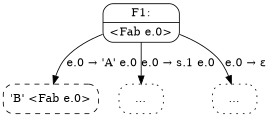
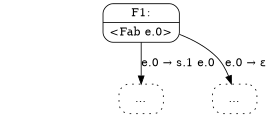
  digraph {
    node [shape=box style="rounded,dotted"]
    n1 [label="{F1:|\<Fab e.0\>}" shape=record style=rounded]
-   n2 [label="'B' <Fab e.0>" style="rounded,dashed"]
    n3 [label="…"]
    n4 [label="…"]
-   n1 -> n2 [label="e.0 → 'A' e.0"]
    n1 -> n3 [label="e.0 → s.1 e.0"]
    n1 -> n4 [label="e.0 → ε"]
  }
